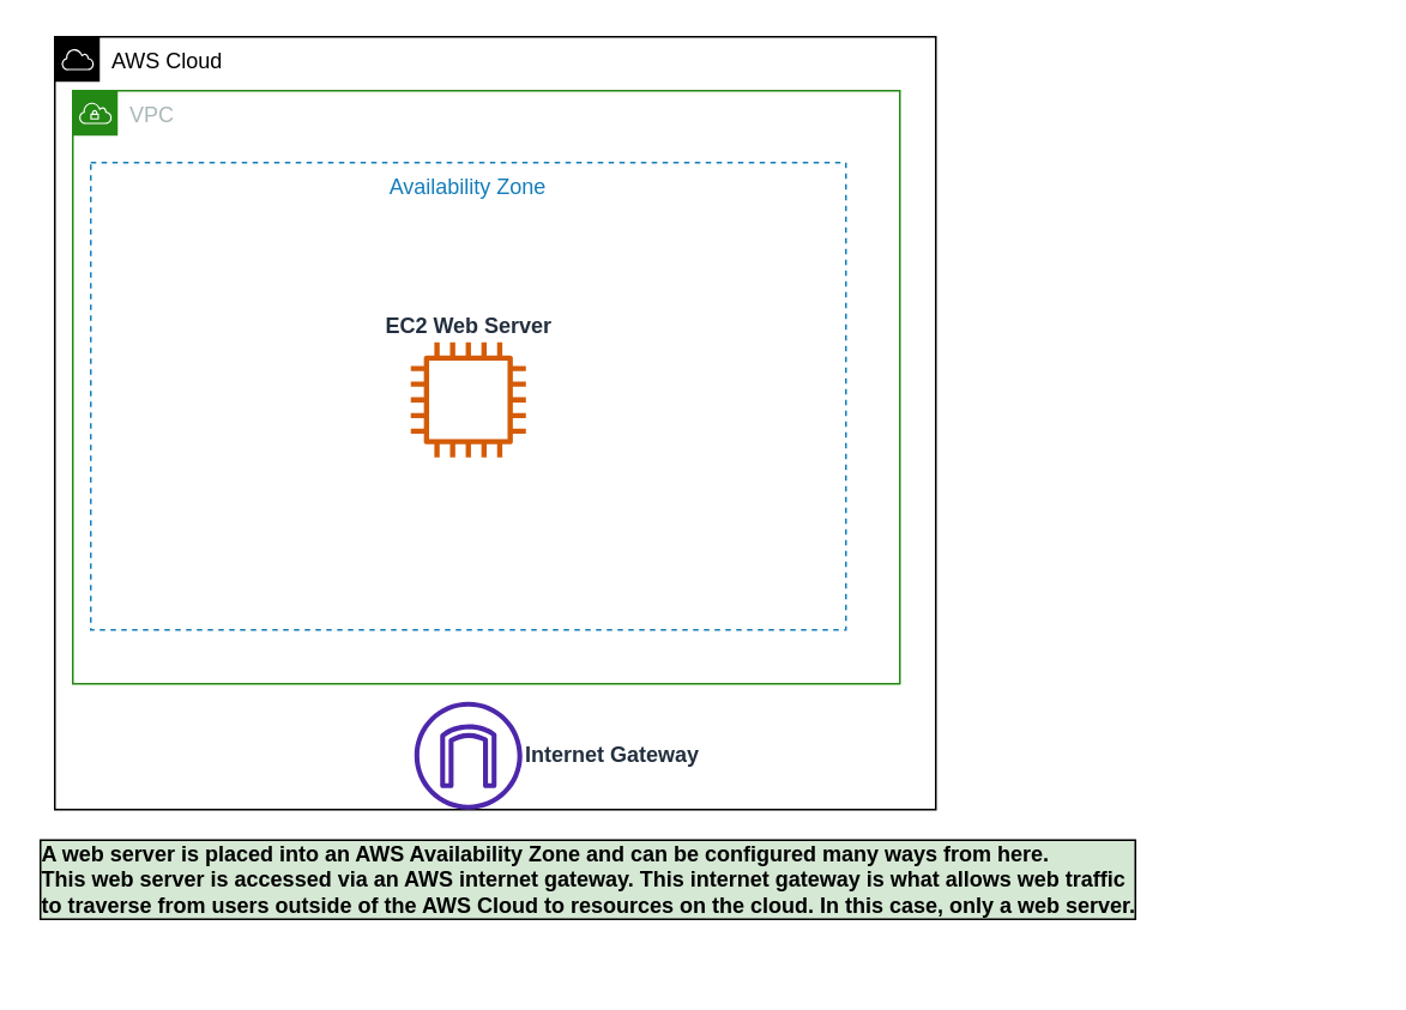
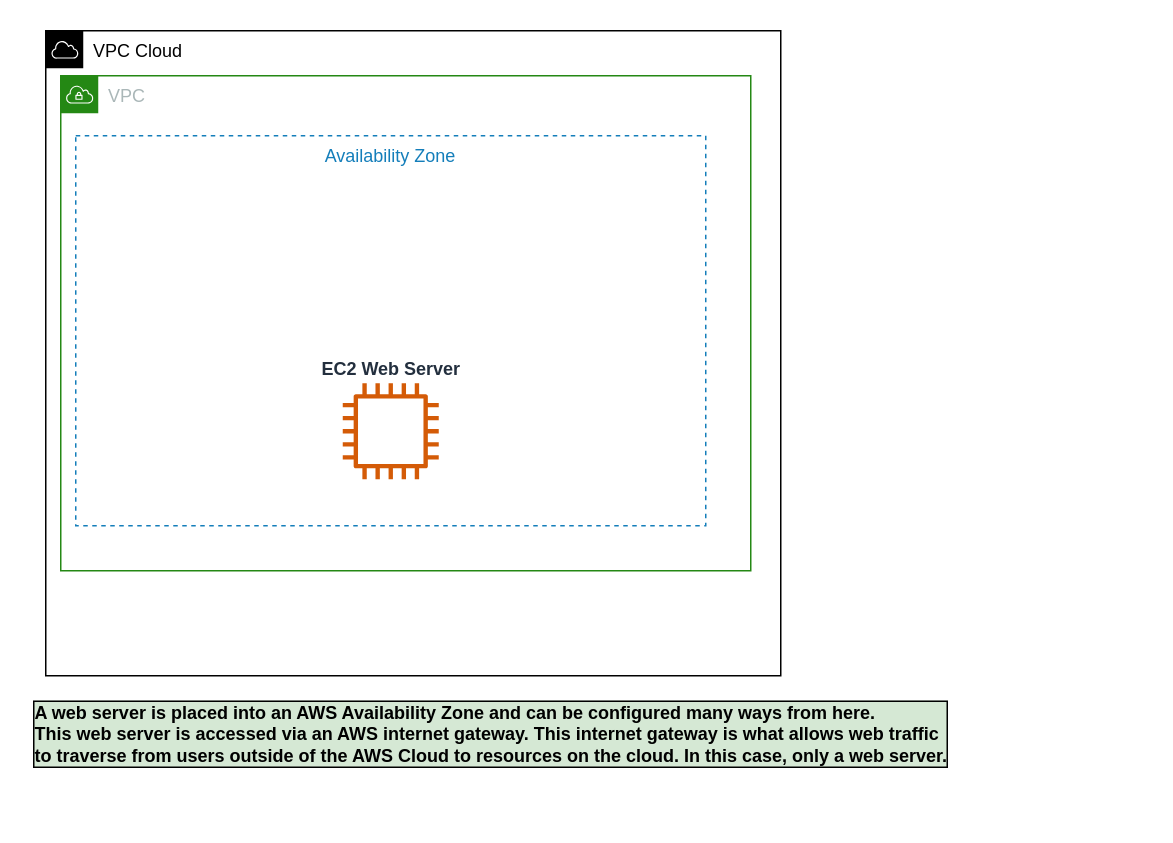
  <mxCell id="0" />
  <mxCell id="1" parent="0" />
- <mxCell id="2" value="AWS Cloud" style="sketch=0;outlineConnect=0;html=1;whiteSpace=wrap;fontSize=12;fontStyle=0;shape=mxgraph.aws4.group;grIcon=mxgraph.aws4.group_aws_cloud;verticalAlign=top;align=left;spacingLeft=30;dashed=0;" vertex="1" parent="1"><mxGeometry x="30" y="20" width="490" height="430" as="geometry" /></mxCell>
+ <mxCell id="2" value="VPC Cloud" style="sketch=0;outlineConnect=0;html=1;whiteSpace=wrap;fontSize=12;fontStyle=0;shape=mxgraph.aws4.group;grIcon=mxgraph.aws4.group_aws_cloud;verticalAlign=top;align=left;spacingLeft=30;dashed=0;" vertex="1" parent="1"><mxGeometry x="30" y="20" width="490" height="430" as="geometry" /></mxCell>
  <mxCell id="3" value="VPC" style="points=[[0,0],[0.25,0],[0.5,0],[0.75,0],[1,0],[1,0.25],[1,0.5],[1,0.75],[1,1],[0.75,1],[0.5,1],[0.25,1],[0,1],[0,0.75],[0,0.5],[0,0.25]];outlineConnect=0;gradientColor=none;html=1;whiteSpace=wrap;fontSize=12;fontStyle=0;container=1;pointerEvents=0;collapsible=0;recursiveResize=0;shape=mxgraph.aws4.group;grIcon=mxgraph.aws4.group_vpc;strokeColor=#248814;fillColor=none;verticalAlign=top;align=left;spacingLeft=30;fontColor=#AAB7B8;dashed=0;" vertex="1" parent="1"><mxGeometry x="40" y="50" width="460" height="330" as="geometry" /></mxCell>
  <mxCell id="4" value="Availability Zone" style="fillColor=none;strokeColor=#147EBA;dashed=1;verticalAlign=top;fontStyle=0;fontColor=#147EBA;" vertex="1" parent="1"><mxGeometry x="50" y="90" width="420" height="260" as="geometry" /></mxCell>
- <mxCell id="5" value="EC2 Web Server" style="sketch=0;outlineConnect=0;fontColor=#232F3E;gradientColor=none;fillColor=#D45B07;strokeColor=none;dashed=0;verticalLabelPosition=top;verticalAlign=bottom;align=center;html=1;fontSize=12;fontStyle=1;aspect=fixed;pointerEvents=1;shape=mxgraph.aws4.instance2;labelPosition=center;" vertex="1" parent="1"><mxGeometry x="228" y="190" width="64" height="64" as="geometry" /></mxCell>
+ <mxCell id="5" value="EC2 Web Server" style="sketch=0;outlineConnect=0;fontColor=#232F3E;gradientColor=none;fillColor=#D45B07;strokeColor=none;dashed=0;verticalLabelPosition=top;verticalAlign=bottom;align=center;html=1;fontSize=12;fontStyle=1;aspect=fixed;pointerEvents=1;shape=mxgraph.aws4.instance2;labelPosition=center;" vertex="1" parent="1"><mxGeometry x="228" y="255" width="64" height="64" as="geometry" /></mxCell>
  <mxCell id="6" value="&lt;div&gt;A web server is placed into an AWS Availability Zone and can be configured many ways from here.&lt;br&gt;This web server is accessed via an AWS internet gateway. This internet gateway is what allows web traffic&lt;br&gt;to traverse from users outside of the AWS Cloud to resources on the cloud. In this case, only a web server.   &lt;/div&gt;&lt;div style=&quot;display:none&quot; id=&quot;SDCloudData&quot;&gt;&lt;/div&gt;" style="text;whiteSpace=wrap;html=1;fontFamily=Helvetica;labelBackgroundColor=#D5E8D4;fontStyle=1;labelBorderColor=default;" vertex="1" parent="1"><mxGeometry x="20" y="460" width="740" height="80" as="geometry" /></mxCell>
- <mxCell id="7" value="Internet Gateway" style="sketch=0;outlineConnect=0;fontColor=#232F3E;gradientColor=none;fillColor=#4D27AA;strokeColor=none;dashed=0;verticalLabelPosition=middle;verticalAlign=middle;align=left;html=1;fontSize=12;fontStyle=1;aspect=fixed;pointerEvents=1;shape=mxgraph.aws4.internet_gateway;labelPosition=right;" vertex="1" parent="1"><mxGeometry x="230" y="390" width="60" height="60" as="geometry" /></mxCell>
